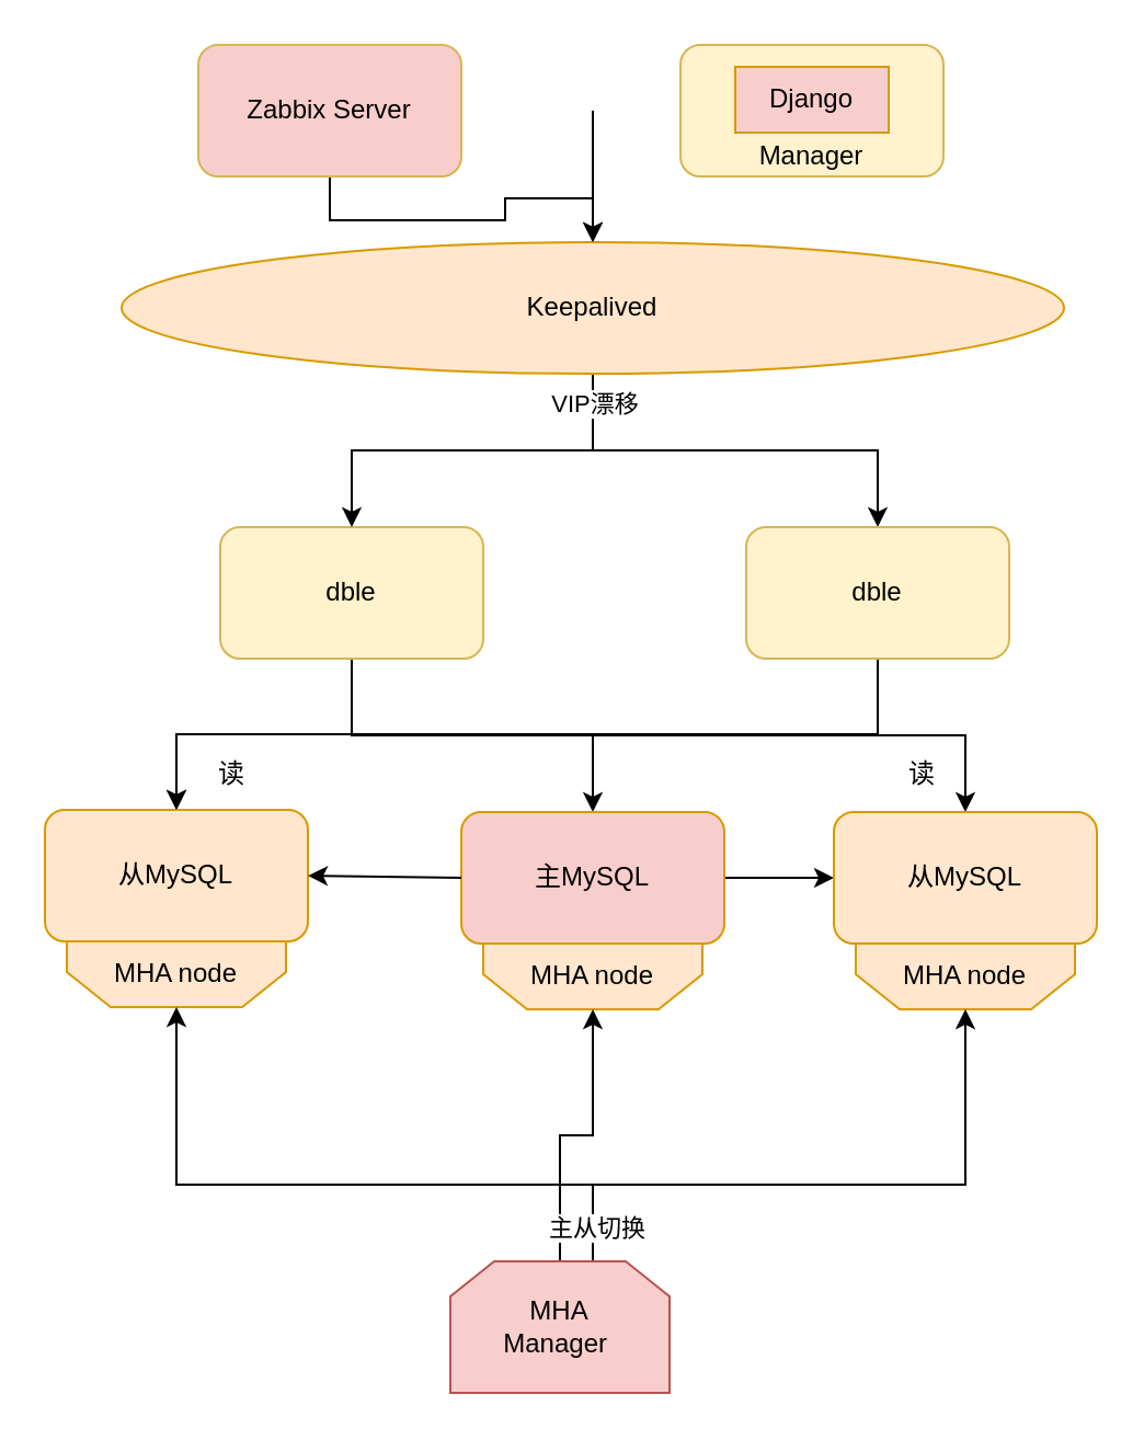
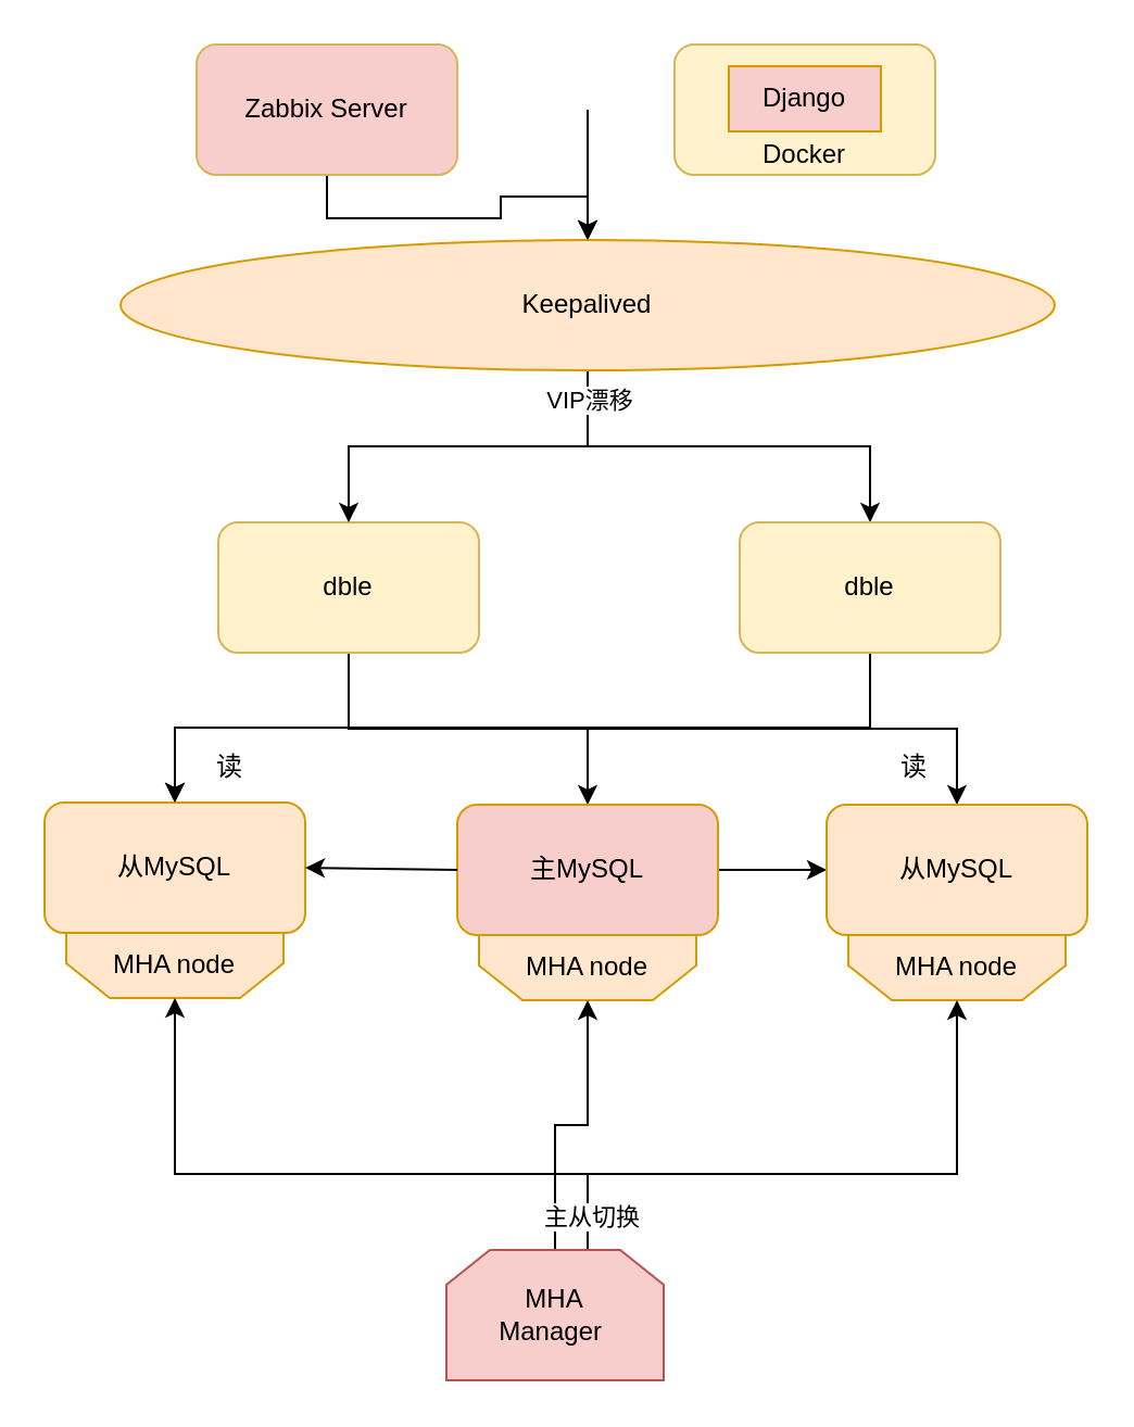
  <mxCell id="0" />
  <mxCell id="1" parent="0" />
  <mxCell id="2" style="edgeStyle=orthogonalEdgeStyle;rounded=0;orthogonalLoop=1;jettySize=auto;html=1;" edge="1" parent="1" source="3" target="24"><mxGeometry relative="1" as="geometry" /></mxCell>
  <mxCell id="3" value="Zabbix Server" style="rounded=1;whiteSpace=wrap;html=1;fillColor=#f8cecc;strokeColor=#d6b656;" parent="1" vertex="1"><mxGeometry x="90" y="20" width="120" height="60" as="geometry" /></mxCell>
  <mxCell id="4" style="edgeStyle=orthogonalEdgeStyle;rounded=0;orthogonalLoop=1;jettySize=auto;html=1;entryX=0.5;entryY=0;entryDx=0;entryDy=0;" parent="1" source="7" target="10" edge="1"><mxGeometry relative="1" as="geometry" /></mxCell>
  <mxCell id="5" style="edgeStyle=orthogonalEdgeStyle;rounded=0;orthogonalLoop=1;jettySize=auto;html=1;" parent="1" source="7" target="9" edge="1"><mxGeometry relative="1" as="geometry" /></mxCell>
  <mxCell id="6" style="edgeStyle=orthogonalEdgeStyle;rounded=0;orthogonalLoop=1;jettySize=auto;html=1;exitX=0.5;exitY=1;exitDx=0;exitDy=0;" parent="1" source="7" target="11" edge="1"><mxGeometry relative="1" as="geometry" /></mxCell>
  <mxCell id="7" value="dble" style="rounded=1;whiteSpace=wrap;html=1;fillColor=#fff2cc;strokeColor=#d6b656;" parent="1" vertex="1"><mxGeometry x="100" y="240" width="120" height="60" as="geometry" /></mxCell>
  <mxCell id="8" style="edgeStyle=orthogonalEdgeStyle;rounded=0;orthogonalLoop=1;jettySize=auto;html=1;entryX=0;entryY=0.5;entryDx=0;entryDy=0;" parent="1" source="9" target="11" edge="1"><mxGeometry relative="1" as="geometry" /></mxCell>
  <mxCell id="9" value="主MySQL" style="rounded=1;whiteSpace=wrap;html=1;fillColor=#f8cecc;strokeColor=#d79b00;" parent="1" vertex="1"><mxGeometry x="210" y="370" width="120" height="60" as="geometry" /></mxCell>
  <mxCell id="10" value="从MySQL" style="rounded=1;whiteSpace=wrap;html=1;fillColor=#ffe6cc;strokeColor=#d79b00;" parent="1" vertex="1"><mxGeometry x="20" y="369" width="120" height="60" as="geometry" /></mxCell>
  <mxCell id="11" value="从MySQL" style="rounded=1;whiteSpace=wrap;html=1;fillColor=#ffe6cc;strokeColor=#d79b00;" parent="1" vertex="1"><mxGeometry x="380" y="370" width="120" height="60" as="geometry" /></mxCell>
  <mxCell id="12" value="MHA node" style="shape=loopLimit;whiteSpace=wrap;html=1;direction=west;strokeColor=#d79b00;shadow=0;fillColor=#ffe6cc;" parent="1" vertex="1"><mxGeometry x="30" y="429" width="100" height="30" as="geometry" /></mxCell>
  <mxCell id="13" style="edgeStyle=orthogonalEdgeStyle;rounded=0;orthogonalLoop=1;jettySize=auto;html=1;exitX=0.5;exitY=0;exitDx=0;exitDy=0;" parent="1" source="12" target="12" edge="1"><mxGeometry relative="1" as="geometry" /></mxCell>
  <mxCell id="14" value="MHA node" style="shape=loopLimit;whiteSpace=wrap;html=1;direction=west;fillColor=#ffe6cc;strokeColor=#d79b00;" parent="1" vertex="1"><mxGeometry x="390" y="430" width="100" height="30" as="geometry" /></mxCell>
  <mxCell id="15" value="MHA node" style="shape=loopLimit;whiteSpace=wrap;html=1;direction=west;fillColor=#ffe6cc;strokeColor=#d79b00;" parent="1" vertex="1"><mxGeometry x="220" y="430" width="100" height="30" as="geometry" /></mxCell>
  <mxCell id="16" style="edgeStyle=orthogonalEdgeStyle;rounded=0;orthogonalLoop=1;jettySize=auto;html=1;entryX=0.5;entryY=0;entryDx=0;entryDy=0;" parent="1" source="20" target="12" edge="1"><mxGeometry relative="1" as="geometry"><mxPoint x="70" y="460" as="targetPoint" /><Array as="points"><mxPoint x="270" y="540" /><mxPoint x="80" y="540" /></Array></mxGeometry></mxCell>
  <mxCell id="17" style="edgeStyle=orthogonalEdgeStyle;rounded=0;orthogonalLoop=1;jettySize=auto;html=1;entryX=0.5;entryY=0;entryDx=0;entryDy=0;" parent="1" source="20" target="15" edge="1"><mxGeometry relative="1" as="geometry" /></mxCell>
  <mxCell id="18" style="edgeStyle=orthogonalEdgeStyle;rounded=0;orthogonalLoop=1;jettySize=auto;html=1;entryX=0.5;entryY=0;entryDx=0;entryDy=0;" parent="1" source="20" target="14" edge="1"><mxGeometry relative="1" as="geometry"><Array as="points"><mxPoint x="270" y="540" /><mxPoint x="440" y="540" /></Array></mxGeometry></mxCell>
  <mxCell id="19" value="主从切换" style="edgeLabel;html=1;align=center;verticalAlign=middle;resizable=0;points=[];" parent="18" vertex="1" connectable="0"><mxGeometry x="-0.89" y="-1" relative="1" as="geometry"><mxPoint as="offset" /></mxGeometry></mxCell>
  <mxCell id="20" value="MHA&lt;br&gt;Manager&amp;nbsp;" style="shape=loopLimit;whiteSpace=wrap;html=1;direction=east;fillColor=#f8cecc;strokeColor=#b85450;" parent="1" vertex="1"><mxGeometry x="205" y="575" width="100" height="60" as="geometry" /></mxCell>
  <mxCell id="21" style="edgeStyle=orthogonalEdgeStyle;rounded=0;orthogonalLoop=1;jettySize=auto;html=1;exitX=0.5;exitY=1;exitDx=0;exitDy=0;entryX=0.5;entryY=0;entryDx=0;entryDy=0;" parent="1" source="24" target="7" edge="1"><mxGeometry relative="1" as="geometry" /></mxCell>
  <mxCell id="22" style="edgeStyle=orthogonalEdgeStyle;rounded=0;orthogonalLoop=1;jettySize=auto;html=1;exitX=0.5;exitY=1;exitDx=0;exitDy=0;" parent="1" source="24" target="26" edge="1"><mxGeometry relative="1" as="geometry" /></mxCell>
  <mxCell id="23" value="VIP漂移" style="edgeLabel;html=1;align=center;verticalAlign=middle;resizable=0;points=[];" parent="22" vertex="1" connectable="0"><mxGeometry x="-0.868" relative="1" as="geometry"><mxPoint as="offset" /></mxGeometry></mxCell>
  <mxCell id="24" value="Keepalived" style="ellipse;whiteSpace=wrap;html=1;fillColor=#ffe6cc;strokeColor=#d79b00;" parent="1" vertex="1"><mxGeometry x="55" y="110" width="430" height="60" as="geometry" /></mxCell>
  <mxCell id="25" style="edgeStyle=orthogonalEdgeStyle;rounded=0;orthogonalLoop=1;jettySize=auto;html=1;entryX=0.5;entryY=0;entryDx=0;entryDy=0;exitX=0.5;exitY=1;exitDx=0;exitDy=0;" parent="1" source="26" target="10" edge="1"><mxGeometry relative="1" as="geometry" /></mxCell>
  <mxCell id="26" value="dble" style="rounded=1;whiteSpace=wrap;html=1;fillColor=#fff2cc;strokeColor=#d6b656;" parent="1" vertex="1"><mxGeometry x="340" y="240" width="120" height="60" as="geometry" /></mxCell>
  <mxCell id="27" value="读" style="text;html=1;align=center;verticalAlign=middle;resizable=0;points=[];autosize=1;strokeColor=none;fillColor=none;" parent="1" vertex="1"><mxGeometry x="400" y="338" width="40" height="30" as="geometry" /></mxCell>
  <mxCell id="28" value="读" style="text;html=1;align=center;verticalAlign=middle;resizable=0;points=[];autosize=1;strokeColor=none;fillColor=none;" parent="1" vertex="1"><mxGeometry x="85" y="338" width="40" height="30" as="geometry" /></mxCell>
  <mxCell id="29" value="" style="endArrow=classic;html=1;rounded=0;entryX=1;entryY=0.5;entryDx=0;entryDy=0;exitX=0;exitY=0.5;exitDx=0;exitDy=0;" parent="1" source="9" target="10" edge="1"><mxGeometry width="50" height="50" relative="1" as="geometry"><mxPoint x="150" y="480" as="sourcePoint" /><mxPoint x="200" y="430" as="targetPoint" /></mxGeometry></mxCell>
- <mxCell id="30" value="Manager" style="rounded=1;whiteSpace=wrap;html=1;fillColor=#fff2cc;strokeColor=#d6b656;verticalAlign=bottom;" vertex="1" parent="1"><mxGeometry x="310" y="20" width="120" height="60" as="geometry" /></mxCell>
+ <mxCell id="30" value="Docker" style="rounded=1;whiteSpace=wrap;html=1;fillColor=#fff2cc;strokeColor=#d6b656;verticalAlign=bottom;" vertex="1" parent="1"><mxGeometry x="310" y="20" width="120" height="60" as="geometry" /></mxCell>
  <mxCell id="31" value="Django" style="rounded=0;whiteSpace=wrap;html=1;fillColor=#f8cecc;strokeColor=#d79b00;" vertex="1" parent="1"><mxGeometry x="335" y="30" width="70" height="30" as="geometry" /></mxCell>
  <mxCell id="32" value="" style="endArrow=classic;html=1;rounded=0;entryX=0.5;entryY=0;entryDx=0;entryDy=0;" edge="1" parent="1" target="24"><mxGeometry width="50" height="50" relative="1" as="geometry"><mxPoint x="270" y="50" as="sourcePoint" /><mxPoint x="300" y="0" as="targetPoint" /></mxGeometry></mxCell>
